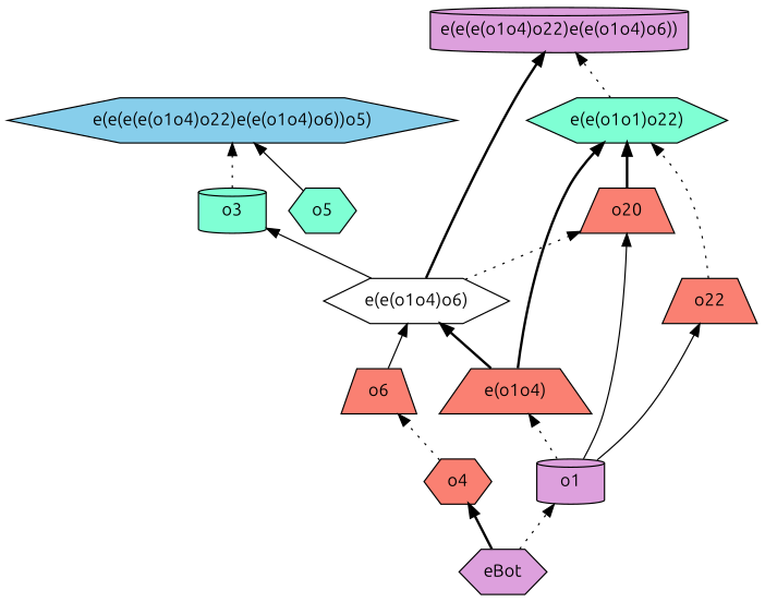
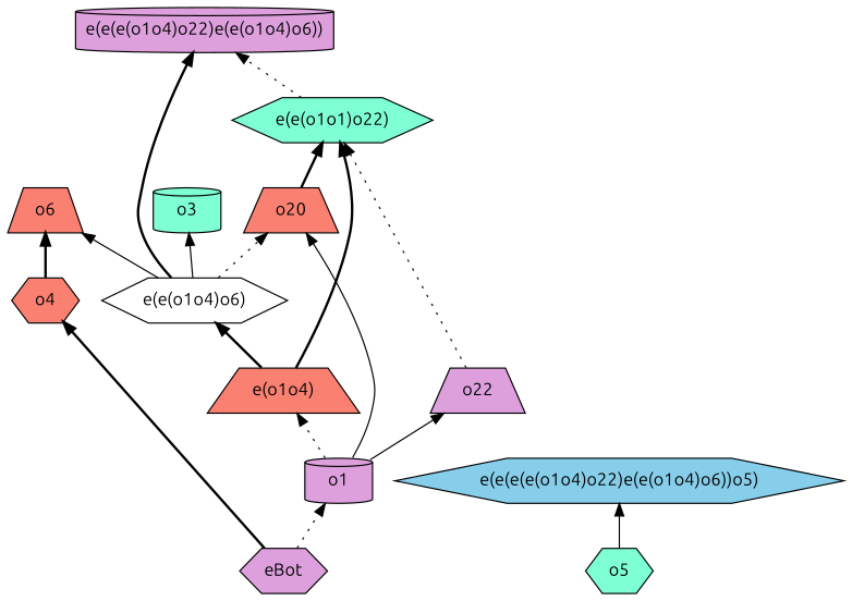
  strict digraph {
    fontname=Ubuntu
    rankdir=BT
    node [fillcolor=salmon fontname=Ubuntu shape=hexagon style=filled]
    edge [fontname=Ubuntu style=dotted]
    o6 [shape=trapezium]
    o4
    "e(e(o1o4)o6)" [fillcolor=white]
    "e(o1o4)" [shape=trapezium]
    n5 [fillcolor=aquamarine label="e(e(o1o1)o22)"]
    "e(e(e(e(o1o4)o22)e(e(o1o4)o6))o5)" [fillcolor=skyblue]
    o3 [fillcolor=aquamarine shape=cylinder]
    o20 [shape=trapezium]
    "e(e(e(o1o4)o22)e(e(o1o4)o6))" [fillcolor=plum shape=cylinder]
    o1 [fillcolor=plum shape=cylinder]
-   o22 [shape=trapezium]
+   o22 [fillcolor=plum shape=trapezium]
    eBot [fillcolor=plum]
    o5 [fillcolor=aquamarine]
-   o6 -> "e(e(o1o4)o6)" [style=solid]
-   o4 -> o6
+   "e(e(o1o4)o6)" -> o6 [style=solid]
+   o4 -> o6 [style=bold]
    "e(e(o1o4)o6)" -> o3 [style=solid]
    "e(e(o1o4)o6)" -> o20
    "e(e(o1o4)o6)" -> "e(e(e(o1o4)o22)e(e(o1o4)o6))" [style=bold]
    "e(o1o4)" -> "e(e(o1o4)o6)" [style=bold]
    "e(o1o4)" -> n5 [style=bold]
    n5 -> "e(e(e(o1o4)o22)e(e(o1o4)o6))"
-   o3 -> "e(e(e(e(o1o4)o22)e(e(o1o4)o6))o5)"
    o20 -> n5 [style=bold]
    o1 -> "e(o1o4)"
    o1 -> o20 [style=solid]
    o1 -> o22 [style=solid]
    o22 -> n5
    eBot -> o4 [style=bold]
    eBot -> o1
    o5 -> "e(e(e(e(o1o4)o22)e(e(o1o4)o6))o5)" [style=solid]
  }
